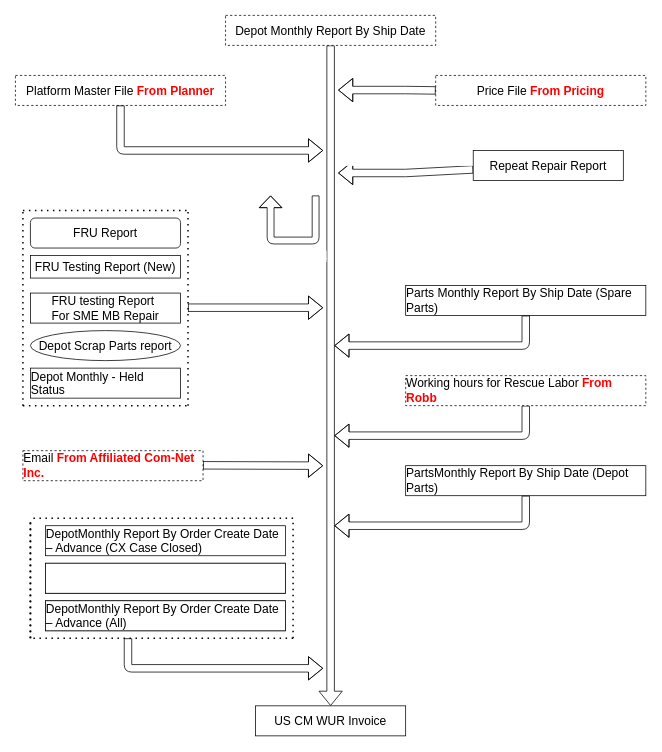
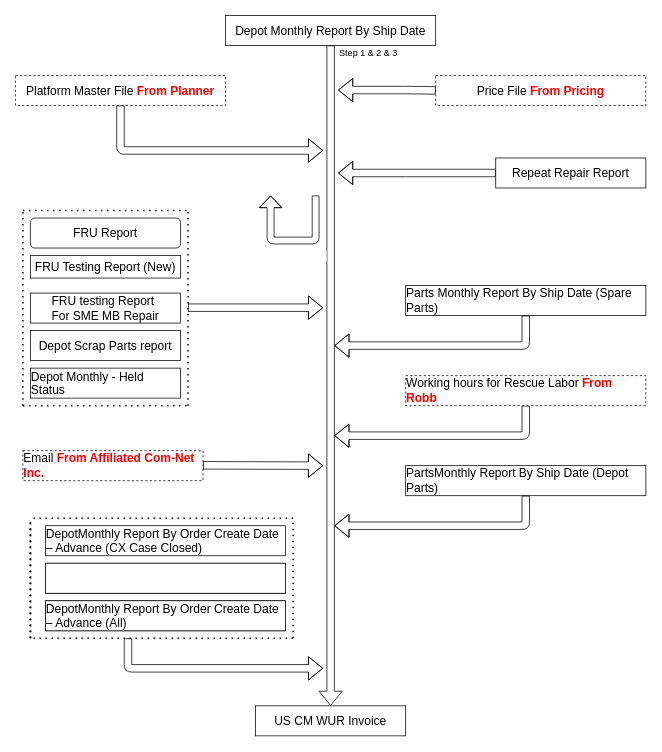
  <mxCell id="0" />
  <mxCell id="1" parent="0" />
  <mxCell id="2" value="" style="edgeStyle=none;shape=flexArrow;html=1;fontSize=18;fontColor=#FFFFFF;" parent="1" source="4" edge="1"><mxGeometry relative="1" as="geometry"><mxPoint x="450" y="230" as="targetPoint" /><Array as="points"><mxPoint x="540" y="230" /></Array></mxGeometry></mxCell>
  <mxCell id="3" value="&lt;font style=&quot;font-size: 12px&quot;&gt;Step 5. Add Repeat Return Rate&lt;/font&gt;" style="edgeLabel;html=1;align=center;verticalAlign=middle;resizable=0;points=[];fontSize=18;fontColor=#FFFFFF;" parent="2" vertex="1" connectable="0"><mxGeometry x="-0.011" y="1" relative="1" as="geometry"><mxPoint x="4" y="-21" as="offset" /></mxGeometry></mxCell>
- <mxCell id="4" value="&lt;div style=&quot;text-align: left&quot;&gt;&lt;span style=&quot;font-size: 12.0pt ; line-height: 107% ; font-family: &amp;#34;calibri&amp;#34; , sans-serif&quot;&gt;Repeat Repair Report&lt;/span&gt;&lt;br&gt;&lt;/div&gt;" style="rounded=0;whiteSpace=wrap;html=1;" parent="1" vertex="1"><mxGeometry x="630" y="200" width="200" height="40" as="geometry" /></mxCell>
+ <mxCell id="4" value="&lt;div style=&quot;text-align: left&quot;&gt;&lt;span style=&quot;font-size: 12.0pt ; line-height: 107% ; font-family: &amp;#34;calibri&amp;#34; , sans-serif&quot;&gt;Repeat Repair Report&lt;/span&gt;&lt;br&gt;&lt;/div&gt;" style="rounded=0;whiteSpace=wrap;html=1;" parent="1" vertex="1"><mxGeometry x="660" y="210" width="200" height="40" as="geometry" /></mxCell>
  <mxCell id="5" value="" style="edgeStyle=none;shape=flexArrow;html=1;exitX=0.5;exitY=1;exitDx=0;exitDy=0;" parent="1" source="6" edge="1"><mxGeometry relative="1" as="geometry"><mxPoint x="440" y="140" as="sourcePoint" /><mxPoint x="440" y="940" as="targetPoint" /></mxGeometry></mxCell>
- <mxCell id="6" value="&lt;div style=&quot;text-align: left&quot;&gt;&lt;span style=&quot;font-size: 12.0pt ; line-height: 107% ; font-family: &amp;#34;calibri&amp;#34; , sans-serif&quot;&gt;Depot Monthly Report By Ship Date&lt;/span&gt;&lt;br&gt;&lt;/div&gt;" style="rounded=0;whiteSpace=wrap;html=1;dashed=1;" parent="1" vertex="1"><mxGeometry x="300" y="20" width="280" height="40" as="geometry" /></mxCell>
+ <mxCell id="6" value="&lt;div style=&quot;text-align: left&quot;&gt;&lt;span style=&quot;font-size: 12.0pt ; line-height: 107% ; font-family: &amp;#34;calibri&amp;#34; , sans-serif&quot;&gt;Depot Monthly Report By Ship Date&lt;/span&gt;&lt;br&gt;&lt;/div&gt;" style="rounded=0;whiteSpace=wrap;html=1;" parent="1" vertex="1"><mxGeometry x="300" y="20" width="280" height="40" as="geometry" /></mxCell>
  <mxCell id="7" value="&lt;div style=&quot;text-align: left&quot;&gt;&lt;span style=&quot;font-size: 12.0pt ; line-height: 107% ; font-family: &amp;#34;calibri&amp;#34; , sans-serif&quot;&gt;Parts&lt;/span&gt;&lt;span style=&quot;font-family: &amp;#34;calibri&amp;#34; , sans-serif ; font-size: 12pt&quot;&gt;Monthly Report By Ship Date (Depot Parts)&lt;/span&gt;&lt;/div&gt;" style="rounded=0;whiteSpace=wrap;html=1;" parent="1" vertex="1"><mxGeometry x="540" y="620" width="320" height="40" as="geometry" /></mxCell>
  <mxCell id="8" value="&lt;div style=&quot;text-align: left&quot;&gt;&lt;span style=&quot;font-size: 12.0pt ; line-height: 107% ; font-family: &amp;#34;calibri&amp;#34; , sans-serif&quot;&gt;Parts&amp;nbsp;&lt;/span&gt;&lt;span style=&quot;font-family: &amp;#34;calibri&amp;#34; , sans-serif ; font-size: 12pt&quot;&gt;Monthly Report By Ship Date (Spare Parts)&amp;nbsp;&lt;/span&gt;&lt;/div&gt;" style="rounded=0;whiteSpace=wrap;html=1;" parent="1" vertex="1"><mxGeometry x="540" y="380" width="320" height="40" as="geometry" /></mxCell>
  <mxCell id="9" value="&lt;div style=&quot;text-align: left&quot;&gt;&lt;span style=&quot;font-family: &amp;#34;calibri&amp;#34; , sans-serif ; font-size: 16px&quot;&gt;US CM WUR Invoice&lt;/span&gt;&lt;br&gt;&lt;/div&gt;" style="rounded=0;whiteSpace=wrap;html=1;" parent="1" vertex="1"><mxGeometry x="340" y="940" width="200" height="40" as="geometry" /></mxCell>
+ <mxCell id="10" value="&lt;font style=&quot;font-size: 12px&quot;&gt;Step 1 &amp;amp; 2 &amp;amp; 3&lt;/font&gt;" style="text;html=1;align=center;verticalAlign=middle;resizable=0;points=[];autosize=1;strokeColor=none;fillColor=none;" parent="1" vertex="1"><mxGeometry x="445" y="60" width="90" height="20" as="geometry" /></mxCell>
  <mxCell id="11" value="&lt;div style=&quot;text-align: left&quot;&gt;&lt;span style=&quot;font-size: 12.0pt ; line-height: 107% ; font-family: &amp;#34;calibri&amp;#34; , sans-serif&quot;&gt;Platform Master File&amp;nbsp;&lt;/span&gt;&lt;span style=&quot;font-family: &amp;#34;calibri&amp;#34; , sans-serif ; font-size: 12pt&quot;&gt;&lt;b&gt;&lt;font color=&quot;#ff0000&quot;&gt;From Planner&lt;/font&gt;&lt;/b&gt;&lt;/span&gt;&lt;/div&gt;" style="rounded=0;whiteSpace=wrap;html=1;dashed=1;" parent="1" vertex="1"><mxGeometry y="100" width="280" height="40" as="geometry" x="20" /></mxCell>
  <mxCell id="12" value="" style="edgeStyle=none;shape=flexArrow;html=1;exitX=0.5;exitY=1;exitDx=0;exitDy=0;" parent="1" source="11" edge="1"><mxGeometry relative="1" as="geometry"><mxPoint x="90" y="200" as="sourcePoint" /><mxPoint x="430" y="200" as="targetPoint" /><Array as="points"><mxPoint x="160" y="200" /></Array></mxGeometry></mxCell>
  <mxCell id="13" value="&lt;font color=&quot;#ffffff&quot; style=&quot;font-size: 12px&quot;&gt;Step 4. Update Platform&lt;/font&gt;" style="edgeLabel;html=1;align=center;verticalAlign=middle;resizable=0;points=[];fontSize=18;fontColor=#FF0000;" parent="12" vertex="1" connectable="0"><mxGeometry x="-0.251" y="-1" relative="1" as="geometry"><mxPoint x="67" y="-21" as="offset" /></mxGeometry></mxCell>
  <mxCell id="14" value="" style="edgeStyle=none;shape=flexArrow;html=1;fontSize=18;fontColor=#FFFFFF;width=9.167;endSize=4.892;" parent="1" edge="1"><mxGeometry relative="1" as="geometry"><mxPoint x="420" y="260" as="sourcePoint" /><mxPoint x="360" y="260" as="targetPoint" /><Array as="points"><mxPoint x="420" y="320" /><mxPoint x="360" y="320" /></Array></mxGeometry></mxCell>
  <mxCell id="15" value="Step 6.1. Organize current data" style="edgeLabel;html=1;align=center;verticalAlign=middle;resizable=0;points=[];fontSize=12;fontColor=#FFFFFF;" parent="14" vertex="1" connectable="0"><mxGeometry x="0.494" y="-4" relative="1" as="geometry"><mxPoint x="-14" y="34" as="offset" /></mxGeometry></mxCell>
  <mxCell id="16" value="" style="edgeStyle=none;shape=flexArrow;html=1;" parent="1" edge="1"><mxGeometry relative="1" as="geometry"><mxPoint x="250" y="409.5" as="sourcePoint" /><mxPoint x="430" y="409.5" as="targetPoint" /><Array as="points"><mxPoint x="390" y="409.5" /><mxPoint x="250" y="409.5" /></Array></mxGeometry></mxCell>
  <mxCell id="17" value="&lt;font color=&quot;#ffffff&quot; style=&quot;font-size: 12px&quot;&gt;Step 6.2. Add FRU&lt;br&gt;&lt;/font&gt;" style="edgeLabel;html=1;align=center;verticalAlign=middle;resizable=0;points=[];fontSize=18;fontColor=#FF0000;" parent="16" vertex="1" connectable="0"><mxGeometry x="-0.251" y="-1" relative="1" as="geometry"><mxPoint x="-17" y="19" as="offset" /></mxGeometry></mxCell>
  <mxCell id="18" value="" style="group" parent="1" vertex="1" connectable="0"><mxGeometry x="30" y="280" width="220" height="260" as="geometry" /></mxCell>
  <mxCell id="19" value="&lt;div style=&quot;text-align: left&quot;&gt;&lt;span style=&quot;font-size: 12.0pt ; line-height: 107% ; font-family: &amp;#34;calibri&amp;#34; , sans-serif&quot;&gt;Depot Monthly - Held Status&lt;/span&gt;&lt;br&gt;&lt;/div&gt;" style="rounded=0;whiteSpace=wrap;html=1;" parent="18" vertex="1"><mxGeometry x="10" y="210" width="200" height="40" as="geometry" /></mxCell>
  <mxCell id="20" value="&lt;div style=&quot;text-align: left&quot;&gt;&lt;span style=&quot;font-size: 12.0pt ; line-height: 107% ; font-family: &amp;#34;calibri&amp;#34; , sans-serif&quot;&gt;FRU&amp;nbsp;&lt;/span&gt;&lt;span style=&quot;font-family: &amp;#34;calibri&amp;#34; , sans-serif ; font-size: 12pt&quot;&gt;testing Report&amp;nbsp;&lt;/span&gt;&lt;/div&gt;&lt;div style=&quot;text-align: left&quot;&gt;&lt;span style=&quot;font-family: &amp;#34;calibri&amp;#34; , sans-serif ; font-size: 12pt&quot;&gt;For SME MB Repair&lt;/span&gt;&lt;/div&gt;" style="rounded=0;whiteSpace=wrap;html=1;" parent="18" vertex="1"><mxGeometry x="10" y="110" width="200" height="40" as="geometry" /></mxCell>
- <mxCell id="21" value="&lt;div style=&quot;text-align: left&quot;&gt;&lt;span style=&quot;font-size: 12.0pt ; line-height: 107% ; font-family: &amp;#34;calibri&amp;#34; , sans-serif&quot;&gt;Depot Scrap Parts report&lt;/span&gt;&lt;br&gt;&lt;/div&gt;" style="ellipse;whiteSpace=wrap;html=1;" parent="18" vertex="1"><mxGeometry x="10" y="160" width="200" height="40" as="geometry" /></mxCell>
+ <mxCell id="21" value="&lt;div style=&quot;text-align: left&quot;&gt;&lt;span style=&quot;font-size: 12.0pt ; line-height: 107% ; font-family: &amp;#34;calibri&amp;#34; , sans-serif&quot;&gt;Depot Scrap Parts report&lt;/span&gt;&lt;br&gt;&lt;/div&gt;" style="rounded=0;whiteSpace=wrap;html=1;" parent="18" vertex="1"><mxGeometry x="10" y="160" width="200" height="40" as="geometry" /></mxCell>
  <mxCell id="22" value="&lt;div style=&quot;text-align: left&quot;&gt;&lt;span style=&quot;font-size: 12.0pt ; line-height: 107% ; font-family: &amp;#34;calibri&amp;#34; , sans-serif&quot;&gt;FRU Testing Report (New)&lt;/span&gt;&lt;br&gt;&lt;/div&gt;" style="rounded=0;whiteSpace=wrap;html=1;" parent="18" vertex="1"><mxGeometry x="10" y="60" width="200" height="30" as="geometry" /></mxCell>
  <mxCell id="23" value="&lt;div style=&quot;text-align: left&quot;&gt;&lt;span style=&quot;font-size: 12.0pt ; line-height: 107% ; font-family: &amp;#34;calibri&amp;#34; , sans-serif&quot;&gt;FRU Report&lt;/span&gt;&lt;br&gt;&lt;/div&gt;" style="whiteSpace=wrap;html=1;rounded=1;" parent="18" vertex="1"><mxGeometry x="10" y="10" width="200" height="40" as="geometry" /></mxCell>
  <mxCell id="24" value="" style="endArrow=none;dashed=1;html=1;dashPattern=1 3;strokeWidth=2;" parent="18" edge="1"><mxGeometry width="50" height="50" relative="1" as="geometry"><mxPoint x="220" y="260" as="sourcePoint" /><mxPoint x="220" as="targetPoint" /></mxGeometry></mxCell>
  <mxCell id="25" value="" style="endArrow=none;dashed=1;html=1;dashPattern=1 3;strokeWidth=2;" parent="18" edge="1"><mxGeometry width="50" height="50" relative="1" as="geometry"><mxPoint y="260" as="sourcePoint" /><mxPoint as="targetPoint" /></mxGeometry></mxCell>
  <mxCell id="26" value="" style="endArrow=none;dashed=1;html=1;dashPattern=1 3;strokeWidth=2;" parent="18" edge="1"><mxGeometry width="50" height="50" relative="1" as="geometry"><mxPoint y="260" as="sourcePoint" /><mxPoint x="220" y="260" as="targetPoint" /></mxGeometry></mxCell>
  <mxCell id="27" value="" style="endArrow=none;dashed=1;html=1;dashPattern=1 3;strokeWidth=2;" parent="18" edge="1"><mxGeometry width="50" height="50" relative="1" as="geometry"><mxPoint as="sourcePoint" /><mxPoint x="220" as="targetPoint" /></mxGeometry></mxCell>
  <mxCell id="28" value="" style="edgeStyle=none;shape=flexArrow;html=1;fontSize=18;fontColor=#FFFFFF;exitX=0.5;exitY=1;exitDx=0;exitDy=0;" parent="1" source="8" edge="1"><mxGeometry relative="1" as="geometry"><mxPoint x="860" y="460" as="sourcePoint" /><mxPoint x="445" y="460" as="targetPoint" /><Array as="points"><mxPoint x="700" y="460" /></Array></mxGeometry></mxCell>
  <mxCell id="29" value="&lt;font style=&quot;font-size: 12px&quot;&gt;Step 7. Transship data&lt;/font&gt;" style="edgeLabel;html=1;align=center;verticalAlign=middle;resizable=0;points=[];fontSize=18;fontColor=#FFFFFF;" parent="28" vertex="1" connectable="0"><mxGeometry x="-0.011" y="1" relative="1" as="geometry"><mxPoint x="-24" y="-21" as="offset" /></mxGeometry></mxCell>
  <mxCell id="30" value="" style="edgeStyle=none;shape=flexArrow;html=1;fontSize=18;fontColor=#FFFFFF;exitX=0.5;exitY=1;exitDx=0;exitDy=0;" parent="1" edge="1"><mxGeometry relative="1" as="geometry"><mxPoint x="700" y="540" as="sourcePoint" /><mxPoint x="445" y="580" as="targetPoint" /><Array as="points"><mxPoint x="700" y="580" /></Array></mxGeometry></mxCell>
  <mxCell id="31" value="&lt;font style=&quot;font-size: 12px&quot;&gt;Step 8. Rescue data&lt;br&gt;&lt;/font&gt;" style="edgeLabel;html=1;align=center;verticalAlign=middle;resizable=0;points=[];fontSize=18;fontColor=#FFFFFF;" parent="30" vertex="1" connectable="0"><mxGeometry x="-0.011" y="1" relative="1" as="geometry"><mxPoint x="-24" y="-21" as="offset" /></mxGeometry></mxCell>
  <mxCell id="32" value="&lt;div style=&quot;text-align: left&quot;&gt;&lt;span style=&quot;font-size: 12.0pt ; line-height: 107% ; font-family: &amp;#34;calibri&amp;#34; , sans-serif&quot;&gt;Working hours for Rescue Labor&amp;nbsp;&lt;/span&gt;&lt;span style=&quot;font-family: &amp;#34;calibri&amp;#34; , sans-serif ; font-size: 12pt&quot;&gt;&lt;b&gt;&lt;font color=&quot;#ff0000&quot;&gt;From Robb&lt;/font&gt;&lt;/b&gt;&lt;/span&gt;&lt;/div&gt;" style="rounded=0;whiteSpace=wrap;html=1;dashed=1;" parent="1" vertex="1"><mxGeometry x="540" y="500" width="320" height="40" as="geometry" /></mxCell>
  <mxCell id="33" value="" style="edgeStyle=none;shape=flexArrow;html=1;" parent="1" edge="1"><mxGeometry relative="1" as="geometry"><mxPoint x="270" y="619.5" as="sourcePoint" /><mxPoint x="430" y="620" as="targetPoint" /><Array as="points"><mxPoint x="410" y="619.5" /><mxPoint x="270" y="619.5" /></Array></mxGeometry></mxCell>
  <mxCell id="34" value="&lt;font color=&quot;#ffffff&quot; style=&quot;font-size: 12px&quot;&gt;Step 9. Telephone service fee&lt;br&gt;&lt;/font&gt;" style="edgeLabel;html=1;align=center;verticalAlign=middle;resizable=0;points=[];fontSize=18;fontColor=#FF0000;" parent="33" vertex="1" connectable="0"><mxGeometry x="-0.251" y="-1" relative="1" as="geometry"><mxPoint x="-35" y="-28" as="offset" /></mxGeometry></mxCell>
  <mxCell id="35" value="&lt;div style=&quot;text-align: left&quot;&gt;&lt;span style=&quot;font-size: 12.0pt ; line-height: 107% ; font-family: &amp;#34;calibri&amp;#34; , sans-serif&quot;&gt;Email&amp;nbsp;&lt;/span&gt;&lt;span style=&quot;font-family: &amp;#34;calibri&amp;#34; , sans-serif ; font-size: 12pt&quot;&gt;&lt;b&gt;&lt;font color=&quot;#ff0000&quot;&gt;From Affiliated Com-Net Inc.&lt;/font&gt;&lt;/b&gt;&lt;/span&gt;&lt;/div&gt;" style="rounded=0;whiteSpace=wrap;html=1;dashed=1;" parent="1" vertex="1"><mxGeometry x="30" y="600" width="240" height="40" as="geometry" /></mxCell>
  <mxCell id="36" value="" style="edgeStyle=none;shape=flexArrow;html=1;fontSize=18;fontColor=#FFFFFF;exitX=0.5;exitY=1;exitDx=0;exitDy=0;" parent="1" edge="1"><mxGeometry relative="1" as="geometry"><mxPoint x="700" y="660" as="sourcePoint" /><mxPoint x="445" y="700" as="targetPoint" /><Array as="points"><mxPoint x="700" y="700" /></Array></mxGeometry></mxCell>
  <mxCell id="37" value="&lt;font style=&quot;font-size: 12px&quot;&gt;Step 10. Empty Box and Newton SPF&amp;nbsp;&lt;/font&gt;" style="edgeLabel;html=1;align=center;verticalAlign=middle;resizable=0;points=[];fontSize=18;fontColor=#FFFFFF;" parent="36" vertex="1" connectable="0"><mxGeometry x="-0.011" y="1" relative="1" as="geometry"><mxPoint x="-24" y="-21" as="offset" /></mxGeometry></mxCell>
  <mxCell id="38" value="" style="edgeStyle=none;shape=flexArrow;html=1;" parent="1" edge="1"><mxGeometry relative="1" as="geometry"><mxPoint x="170" y="850" as="sourcePoint" /><mxPoint x="430" y="890" as="targetPoint" /><Array as="points"><mxPoint x="170" y="890" /></Array></mxGeometry></mxCell>
  <mxCell id="39" value="&lt;font color=&quot;#ffffff&quot; style=&quot;font-size: 12px&quot;&gt;Step 11. Advance Exchange&lt;/font&gt;" style="edgeLabel;html=1;align=center;verticalAlign=middle;resizable=0;points=[];fontSize=18;fontColor=#FF0000;" parent="38" vertex="1" connectable="0"><mxGeometry x="-0.251" y="-1" relative="1" as="geometry"><mxPoint x="67" y="-21" as="offset" /></mxGeometry></mxCell>
  <mxCell id="40" value="" style="group" parent="1" vertex="1" connectable="0"><mxGeometry x="40" y="689.5" width="350" height="160.5" as="geometry" /></mxCell>
  <mxCell id="41" value="&lt;div style=&quot;text-align: left&quot;&gt;&lt;span style=&quot;font-size: 12.0pt ; line-height: 107% ; font-family: &amp;#34;calibri&amp;#34; , sans-serif&quot;&gt;DepotMonthly Report By Order Create Date – Advance (All)&lt;/span&gt;&lt;br&gt;&lt;/div&gt;" style="rounded=0;whiteSpace=wrap;html=1;" parent="40" vertex="1"><mxGeometry x="20" y="110.5" width="320" height="40" as="geometry" /></mxCell>
  <mxCell id="42" value="&lt;div style=&quot;text-align: left&quot;&gt;&lt;span style=&quot;font-size: 12.0pt ; line-height: 107% ; font-family: &amp;#34;calibri&amp;#34; , sans-serif&quot;&gt;DepotMonthly Report By Order Create Date – Advance (CX Case Closed)&lt;/span&gt;&lt;br&gt;&lt;/div&gt;" style="rounded=0;whiteSpace=wrap;html=1;" parent="40" vertex="1"><mxGeometry x="20" y="10.5" width="320" height="40" as="geometry" /></mxCell>
  <mxCell id="43" value="&lt;div style=&quot;text-align: left&quot;&gt;&lt;span style=&quot;color: rgb(255 , 255 , 255) ; font-family: &amp;#34;calibri&amp;#34; , sans-serif ; font-size: 16px&quot;&gt;Depot Monthly Report(Summary)&lt;/span&gt;&lt;br&gt;&lt;/div&gt;" style="rounded=0;whiteSpace=wrap;html=1;" parent="40" vertex="1"><mxGeometry x="20" y="60.5" width="320" height="40" as="geometry" /></mxCell>
  <mxCell id="44" value="" style="endArrow=none;dashed=1;html=1;dashPattern=1 3;strokeWidth=2;" parent="40" edge="1"><mxGeometry width="50" height="50" relative="1" as="geometry"><mxPoint x="350" y="160.5" as="sourcePoint" /><mxPoint x="350" y="0.5" as="targetPoint" /></mxGeometry></mxCell>
  <mxCell id="45" value="" style="endArrow=none;dashed=1;html=1;dashPattern=1 3;strokeWidth=2;" parent="40" edge="1"><mxGeometry width="50" height="50" relative="1" as="geometry"><mxPoint x="350" y="0.5" as="sourcePoint" /><mxPoint y="0.5" as="targetPoint" /></mxGeometry></mxCell>
  <mxCell id="46" value="" style="endArrow=none;dashed=1;html=1;dashPattern=1 3;strokeWidth=2;" parent="40" edge="1"><mxGeometry width="50" height="50" relative="1" as="geometry"><mxPoint x="350" y="160.5" as="sourcePoint" /><mxPoint y="160.5" as="targetPoint" /></mxGeometry></mxCell>
  <mxCell id="47" value="" style="endArrow=none;dashed=1;html=1;dashPattern=1 3;strokeWidth=2;" parent="40" edge="1"><mxGeometry width="50" height="50" relative="1" as="geometry"><mxPoint y="160.5" as="sourcePoint" /><mxPoint y="0.5" as="targetPoint" /></mxGeometry></mxCell>
  <mxCell id="48" value="" style="endArrow=none;dashed=1;html=1;dashPattern=1 3;strokeWidth=2;" parent="40" edge="1"><mxGeometry width="50" height="50" relative="1" as="geometry"><mxPoint y="160" as="sourcePoint" /><mxPoint as="targetPoint" /></mxGeometry></mxCell>
  <mxCell id="49" value="" style="endArrow=none;dashed=1;html=1;dashPattern=1 3;strokeWidth=2;" parent="40" edge="1"><mxGeometry width="50" height="50" relative="1" as="geometry"><mxPoint y="160.5" as="sourcePoint" /><mxPoint y="0.5" as="targetPoint" /></mxGeometry></mxCell>
  <mxCell id="50" value="&lt;div style=&quot;text-align: left&quot;&gt;&lt;span style=&quot;font-size: 12.0pt ; line-height: 107% ; font-family: &amp;#34;calibri&amp;#34; , sans-serif&quot;&gt;DepotMonthly Report By Order Create Date – Advance (All)&lt;/span&gt;&lt;br&gt;&lt;/div&gt;" style="rounded=0;whiteSpace=wrap;html=1;" parent="40" vertex="1"><mxGeometry x="20" y="110.5" width="320" height="40" as="geometry" /></mxCell>
  <mxCell id="51" value="&lt;div style=&quot;text-align: left&quot;&gt;&lt;span style=&quot;color: rgb(255 , 255 , 255) ; font-family: &amp;#34;calibri&amp;#34; , sans-serif ; font-size: 16px&quot;&gt;Depot Monthly Report(Summary)&lt;/span&gt;&lt;br&gt;&lt;/div&gt;" style="rounded=0;whiteSpace=wrap;html=1;" parent="40" vertex="1"><mxGeometry x="20" y="60.5" width="320" height="40" as="geometry" /></mxCell>
  <mxCell id="52" value="&lt;div style=&quot;text-align: left&quot;&gt;&lt;span style=&quot;font-size: 12.0pt ; line-height: 107% ; font-family: &amp;#34;calibri&amp;#34; , sans-serif&quot;&gt;Price File&amp;nbsp;&lt;/span&gt;&lt;span style=&quot;font-family: &amp;#34;calibri&amp;#34; , sans-serif ; font-size: 12pt&quot;&gt;&lt;b&gt;&lt;font color=&quot;#ff0000&quot;&gt;From Pricing&lt;/font&gt;&lt;/b&gt;&lt;/span&gt;&lt;/div&gt;" style="rounded=0;whiteSpace=wrap;html=1;dashed=1;" parent="1" vertex="1"><mxGeometry x="580" y="100" width="280" height="40" as="geometry" /></mxCell>
  <mxCell id="53" value="" style="edgeStyle=none;shape=flexArrow;html=1;fontSize=18;fontColor=#FFFFFF;" parent="1" edge="1"><mxGeometry relative="1" as="geometry"><mxPoint x="450" y="119.5" as="targetPoint" /><Array as="points"><mxPoint x="540" y="119.5" /></Array><mxPoint x="580" y="120" as="sourcePoint" /></mxGeometry></mxCell>
  <mxCell id="54" value="&lt;br&gt;&lt;span style=&quot;font-size: 12px&quot;&gt;&lt;br&gt;&lt;/span&gt;" style="edgeLabel;html=1;align=center;verticalAlign=middle;resizable=0;points=[];fontSize=18;fontColor=#FFFFFF;" parent="53" vertex="1" connectable="0"><mxGeometry x="-0.011" y="1" relative="1" as="geometry"><mxPoint x="4" y="-21" as="offset" /></mxGeometry></mxCell>
